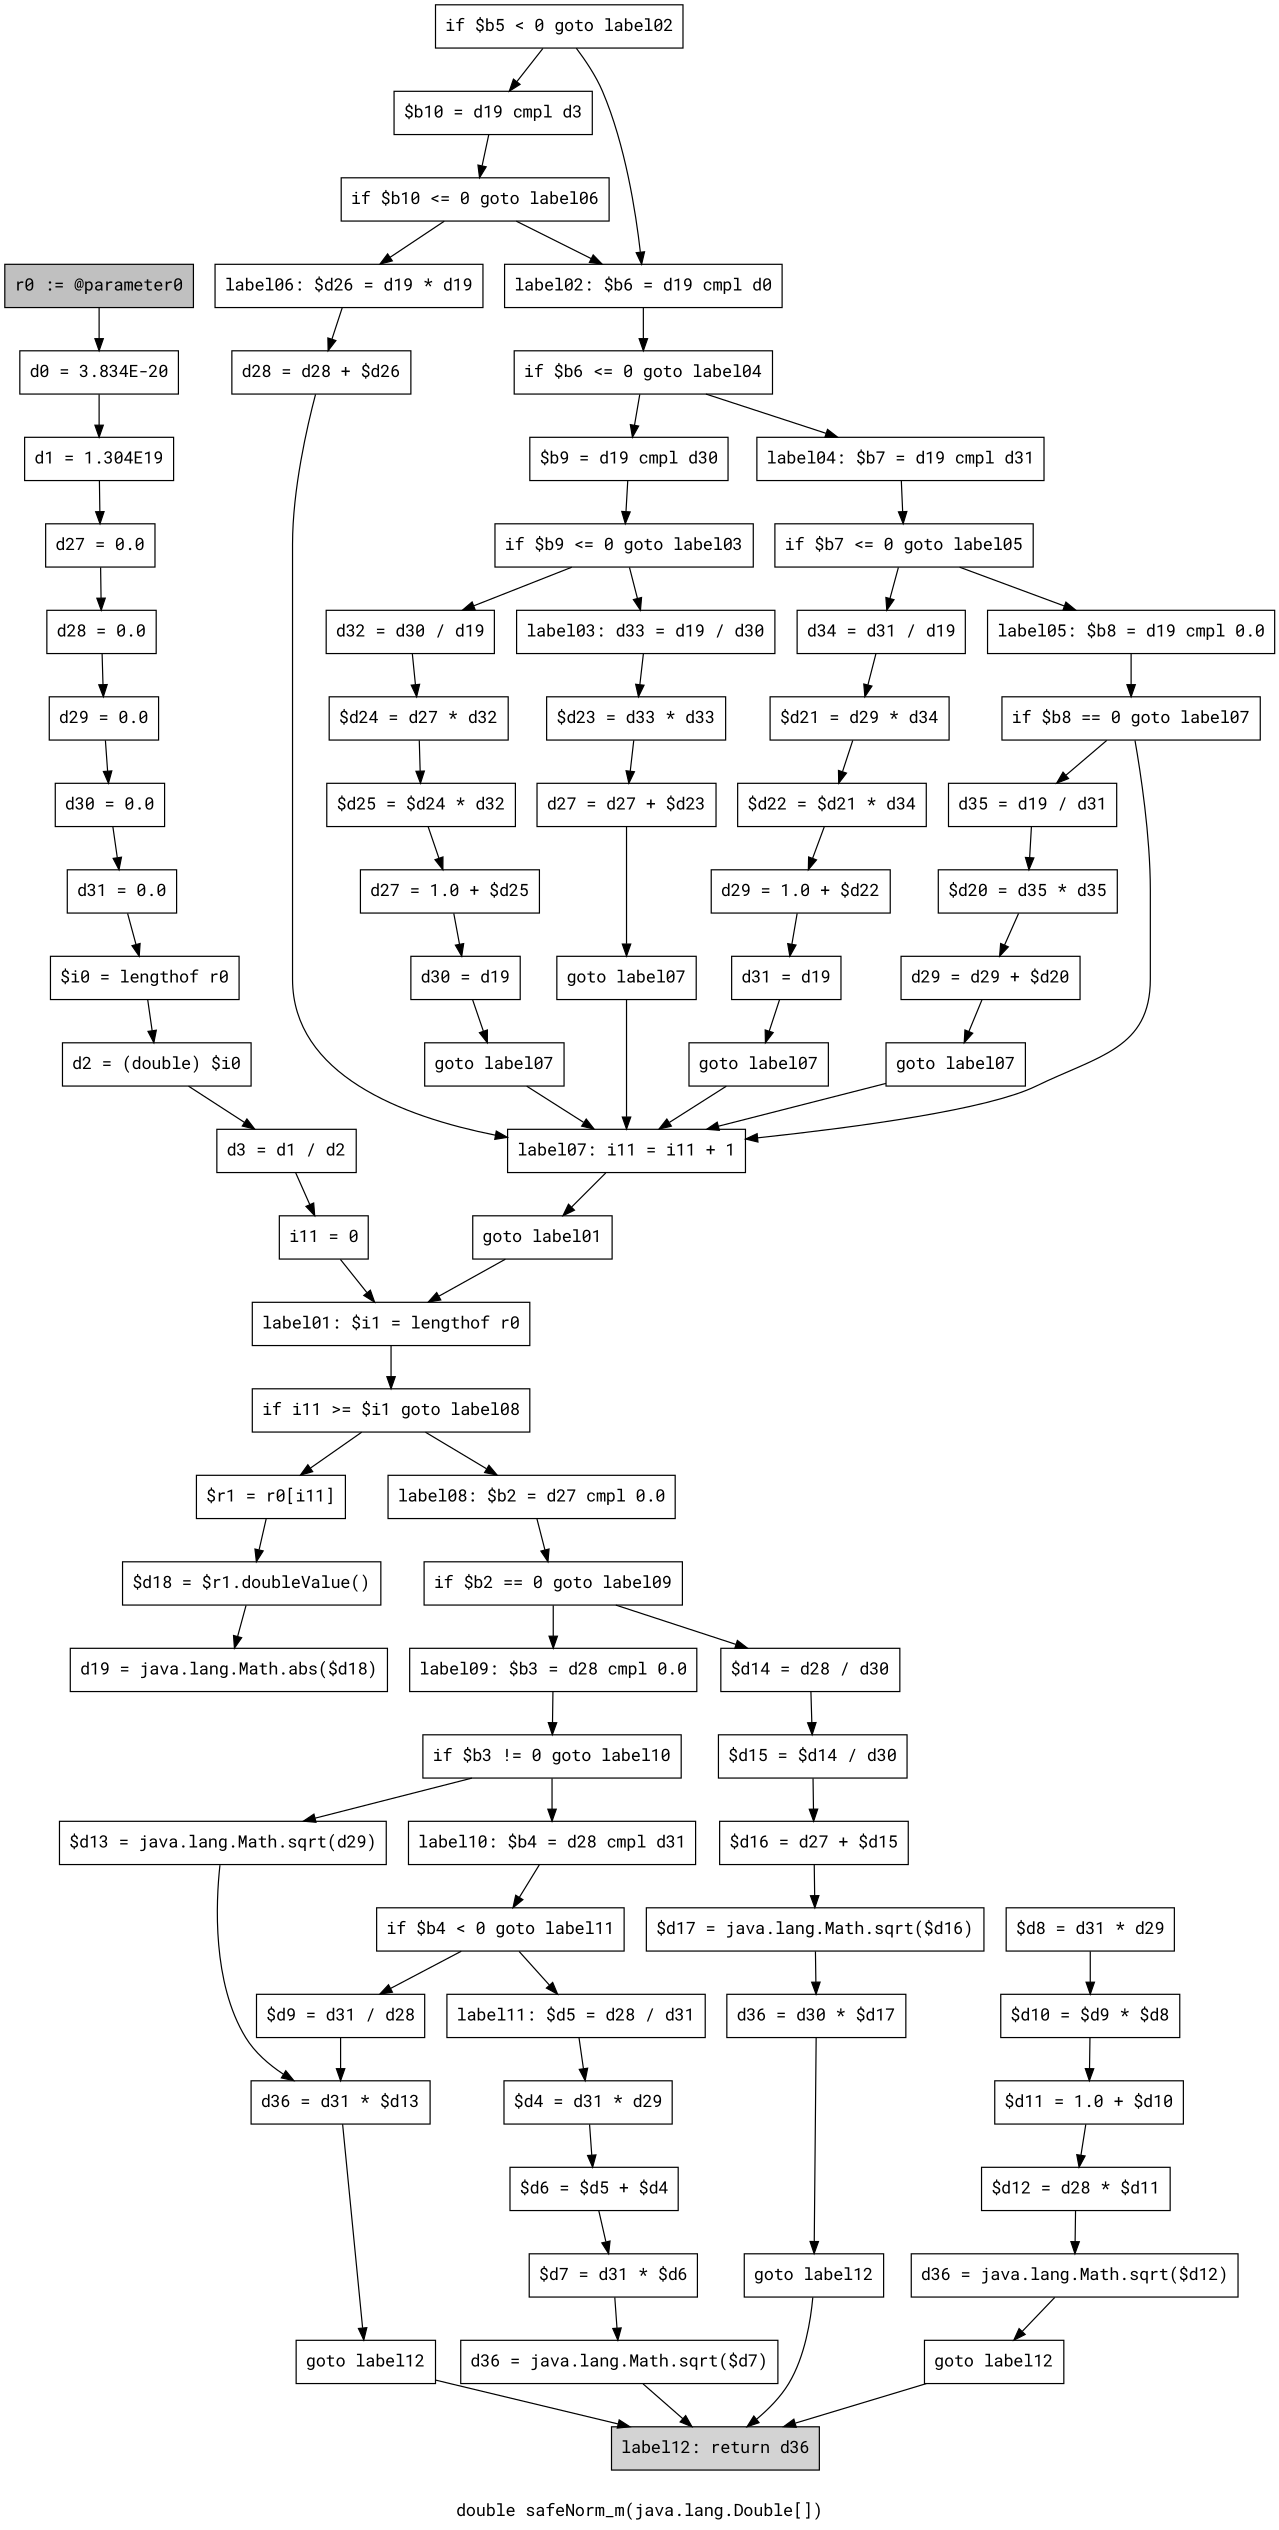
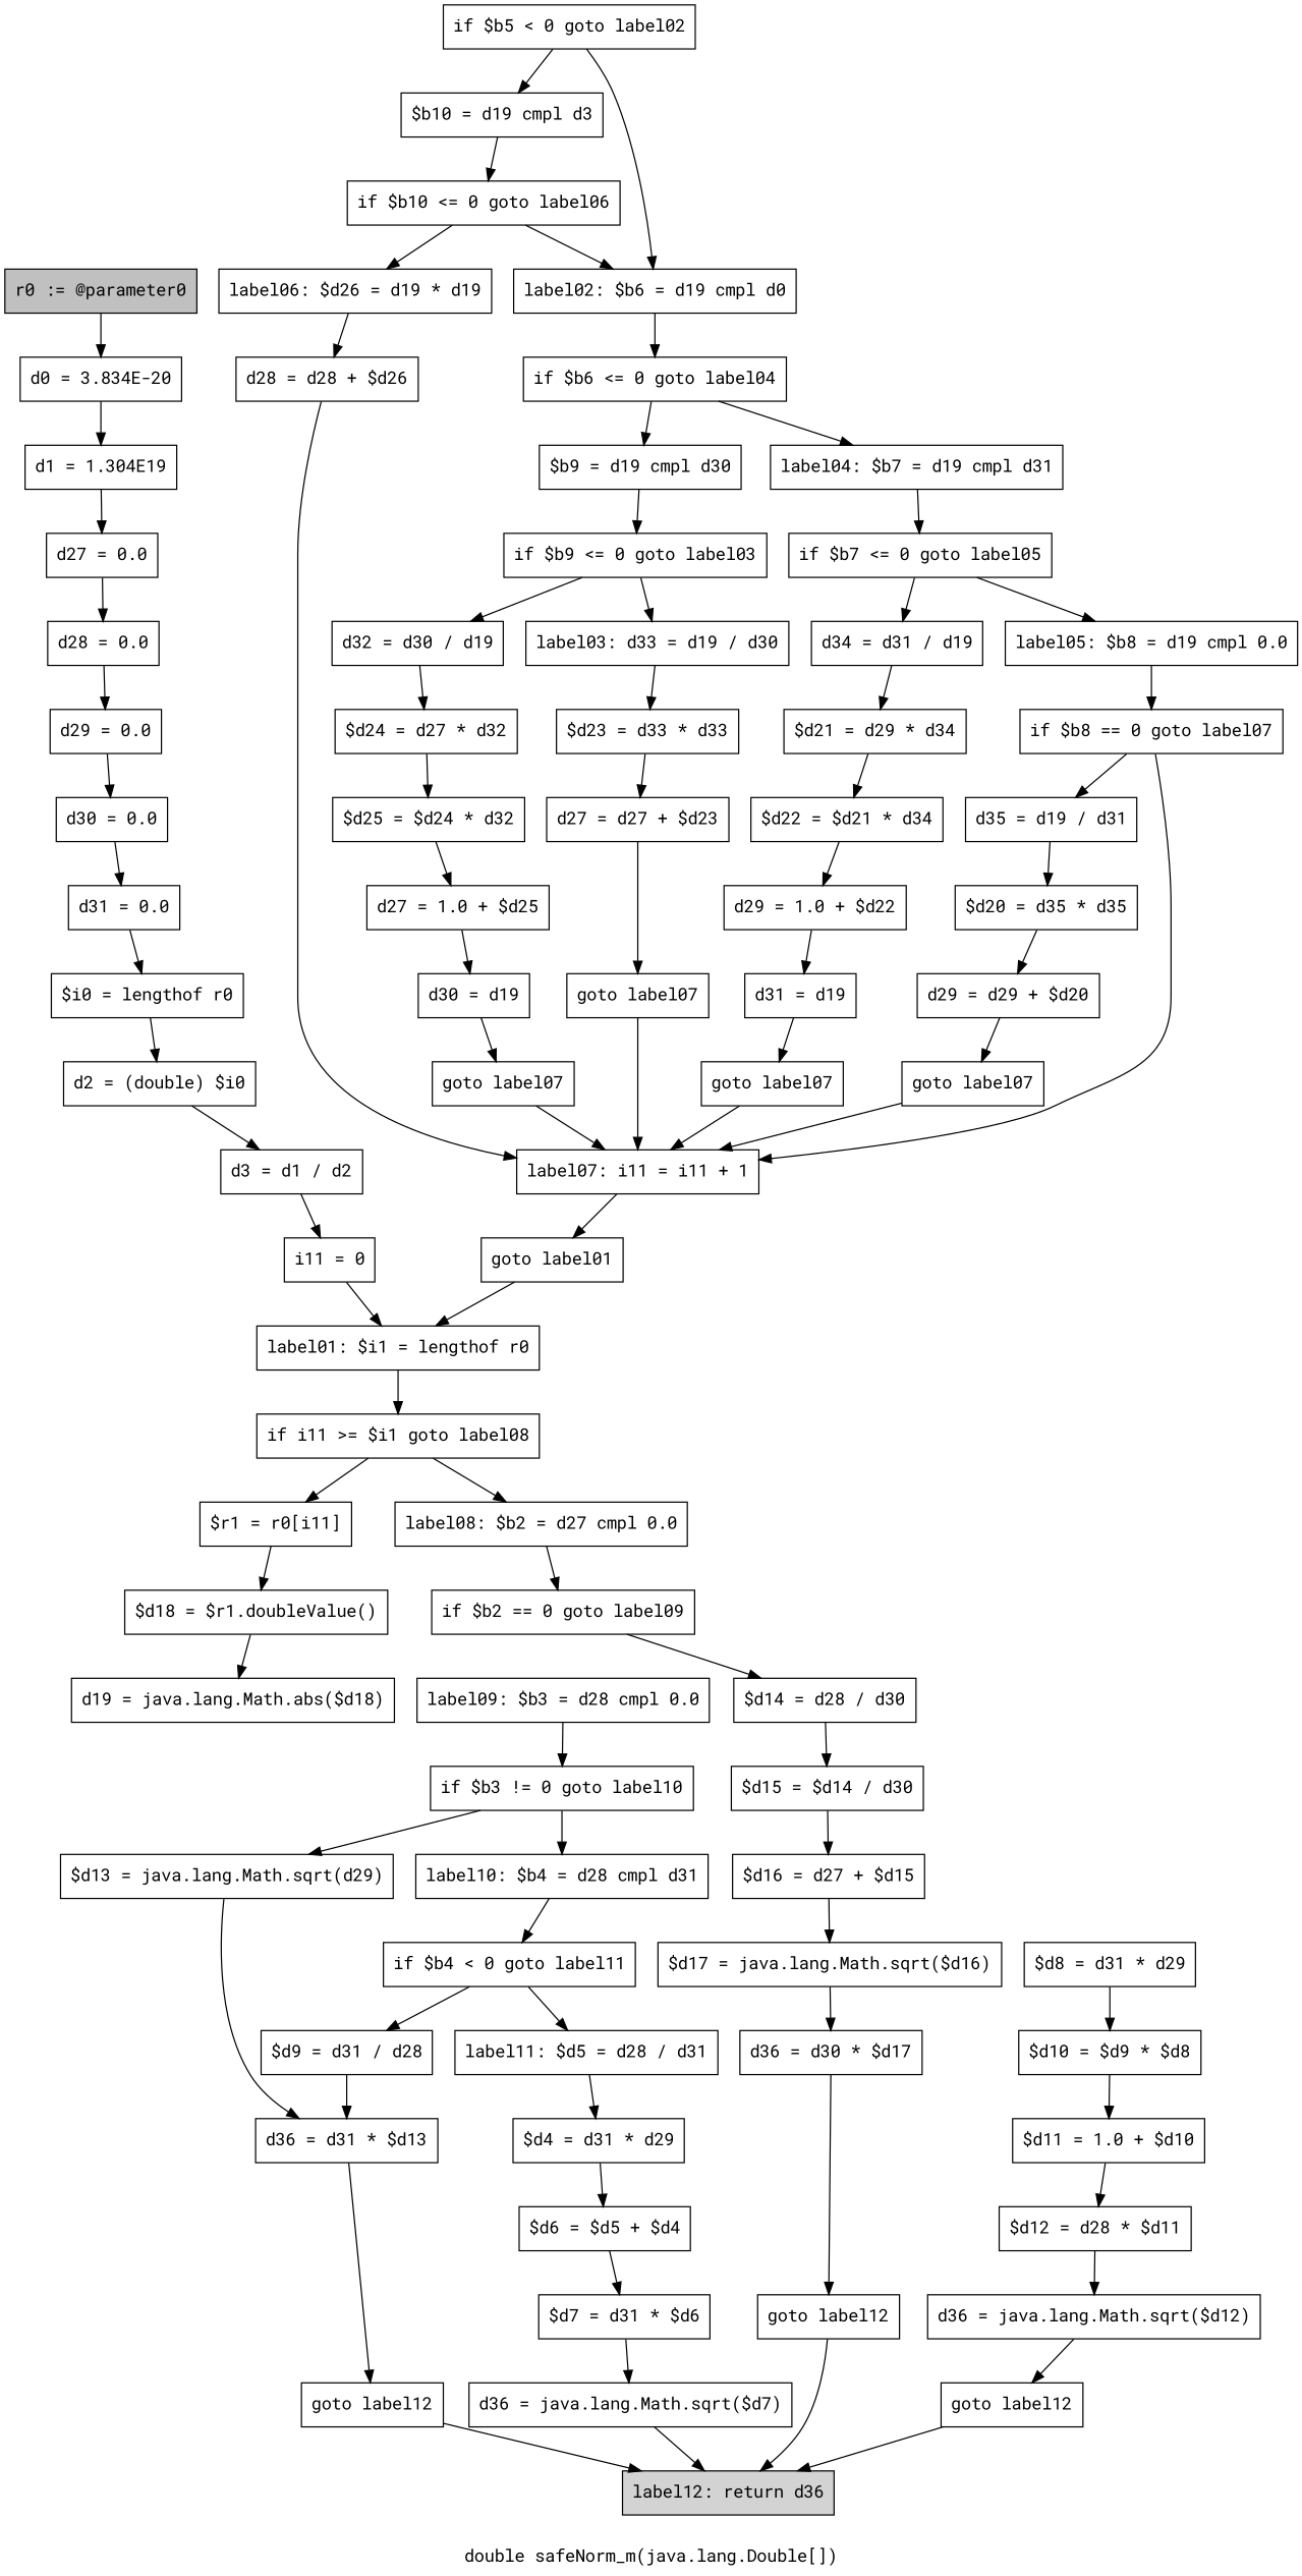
  digraph {
    fontname="Roboto Mono"
    label="double safeNorm_m(java.lang.Double[])"
    node [fontname="Roboto Mono" shape=box]
    edge [fontname="Roboto Mono"]
    n1 [fillcolor=gray label="r0 := @parameter0" style=filled]
    n2 [label="d0 = 3.834E-20"]
    n3 [label="d1 = 1.304E19"]
    n4 [label="d27 = 0.0"]
    n5 [label="d28 = 0.0"]
    n6 [label="d29 = 0.0"]
    n7 [label="d30 = 0.0"]
    n8 [label="d31 = 0.0"]
    n9 [label="$i0 = lengthof r0"]
    n10 [label="d2 = (double) $i0"]
    n11 [label="d3 = d1 / d2"]
    n12 [label="i11 = 0"]
    n13 [label="label01: $i1 = lengthof r0"]
    n14 [label="if i11 >= $i1 goto label08"]
    n15 [label="$r1 = r0[i11]"]
    n16 [label="label08: $b2 = d27 cmpl 0.0"]
    n17 [label="$d18 = $r1.doubleValue()"]
    n18 [label="if $b2 == 0 goto label09"]
    n19 [label="d19 = java.lang.Math.abs($d18)"]
    n20 [label="$d14 = d28 / d30"]
    n21 [label="label09: $b3 = d28 cmpl 0.0"]
    n22 [label="if $b5 < 0 goto label02"]
    n23 [label="$b10 = d19 cmpl d3"]
    n24 [label="label02: $b6 = d19 cmpl d0"]
    n25 [label="if $b10 <= 0 goto label06"]
    n26 [label="if $b6 <= 0 goto label04"]
    n27 [label="label06: $d26 = d19 * d19"]
    n28 [label="$b9 = d19 cmpl d30"]
    n29 [label="label04: $b7 = d19 cmpl d31"]
    n30 [label="d28 = d28 + $d26"]
    n31 [label="label07: i11 = i11 + 1"]
    n32 [label="if $b9 <= 0 goto label03"]
    n33 [label="if $b7 <= 0 goto label05"]
    n34 [label="d32 = d30 / d19"]
    n35 [label="label03: d33 = d19 / d30"]
    n36 [label="d34 = d31 / d19"]
    n37 [label="label05: $b8 = d19 cmpl 0.0"]
    n38 [label="$d24 = d27 * d32"]
    n39 [label="$d23 = d33 * d33"]
    n40 [label="$d25 = $d24 * d32"]
    n41 [label="d27 = d27 + $d23"]
    n42 [label="d27 = 1.0 + $d25"]
    n43 [label="d30 = d19"]
    n44 [label="goto label07"]
    n45 [label="goto label01"]
    n46 [label="goto label07"]
    n47 [label="$d21 = d29 * d34"]
    n48 [label="if $b8 == 0 goto label07"]
    n49 [label="$d22 = $d21 * d34"]
    n50 [label="d35 = d19 / d31"]
    n51 [label="d29 = 1.0 + $d22"]
    n52 [label="d31 = d19"]
    n53 [label="goto label07"]
    n54 [label="$d20 = d35 * d35"]
    n55 [label="d29 = d29 + $d20"]
    n56 [label="goto label07"]
    n57 [label="$d15 = $d14 / d30"]
    n58 [label="if $b3 != 0 goto label10"]
    n59 [label="$d16 = d27 + $d15"]
    n60 [label="$d13 = java.lang.Math.sqrt(d29)"]
    n61 [label="label10: $b4 = d28 cmpl d31"]
    n62 [label="$d17 = java.lang.Math.sqrt($d16)"]
    n63 [label="d36 = d30 * $d17"]
    n64 [label="goto label12"]
    n65 [fillcolor=lightgray label="label12: return d36" style=filled]
    n66 [label="d36 = d31 * $d13"]
    n67 [label="if $b4 < 0 goto label11"]
    n68 [label="goto label12"]
    n69 [label="$d9 = d31 / d28"]
    n70 [label="label11: $d5 = d28 / d31"]
    n71 [label="$d4 = d31 * d29"]
    n72 [label="$d8 = d31 * d29"]
    n73 [label="$d10 = $d9 * $d8"]
    n74 [label="$d6 = $d5 + $d4"]
    n75 [label="$d11 = 1.0 + $d10"]
    n76 [label="$d12 = d28 * $d11"]
    n77 [label="d36 = java.lang.Math.sqrt($d12)"]
    n78 [label="goto label12"]
    n79 [label="$d7 = d31 * $d6"]
    n80 [label="d36 = java.lang.Math.sqrt($d7)"]
    n1 -> n2
    n2 -> n3
    n3 -> n4
    n4 -> n5
    n5 -> n6
    n6 -> n7
    n7 -> n8
    n8 -> n9
    n9 -> n10
    n10 -> n11
    n11 -> n12
    n12 -> n13
    n13 -> n14
    n14 -> n15
    n14 -> n16
    n15 -> n17
    n16 -> n18
    n17 -> n19
    n18 -> n20
-   n18 -> n21
    n20 -> n57
    n21 -> n58
    n22 -> n23
    n22 -> n24
    n23 -> n25
    n24 -> n26
    n25 -> n24
    n25 -> n27
    n26 -> n28
    n26 -> n29
    n27 -> n30
    n28 -> n32
    n29 -> n33
    n30 -> n31
    n31 -> n45
    n32 -> n34
    n32 -> n35
    n33 -> n36
    n33 -> n37
    n34 -> n38
    n35 -> n39
    n36 -> n47
    n37 -> n48
    n38 -> n40
    n39 -> n41
    n40 -> n42
    n41 -> n46
    n42 -> n43
    n43 -> n44
    n44 -> n31
    n45 -> n13
    n46 -> n31
    n47 -> n49
    n48 -> n31
    n48 -> n50
    n49 -> n51
    n50 -> n54
    n51 -> n52
    n52 -> n53
    n53 -> n31
    n54 -> n55
    n55 -> n56
    n56 -> n31
    n57 -> n59
    n58 -> n60
    n58 -> n61
    n59 -> n62
    n60 -> n66
    n61 -> n67
    n62 -> n63
    n63 -> n64
    n64 -> n65
    n66 -> n68
    n67 -> n69
    n67 -> n70
    n68 -> n65
    n69 -> n66
    n70 -> n71
    n71 -> n74
    n72 -> n73
    n73 -> n75
    n74 -> n79
    n75 -> n76
    n76 -> n77
    n77 -> n78
    n78 -> n65
    n79 -> n80
    n80 -> n65
  }
